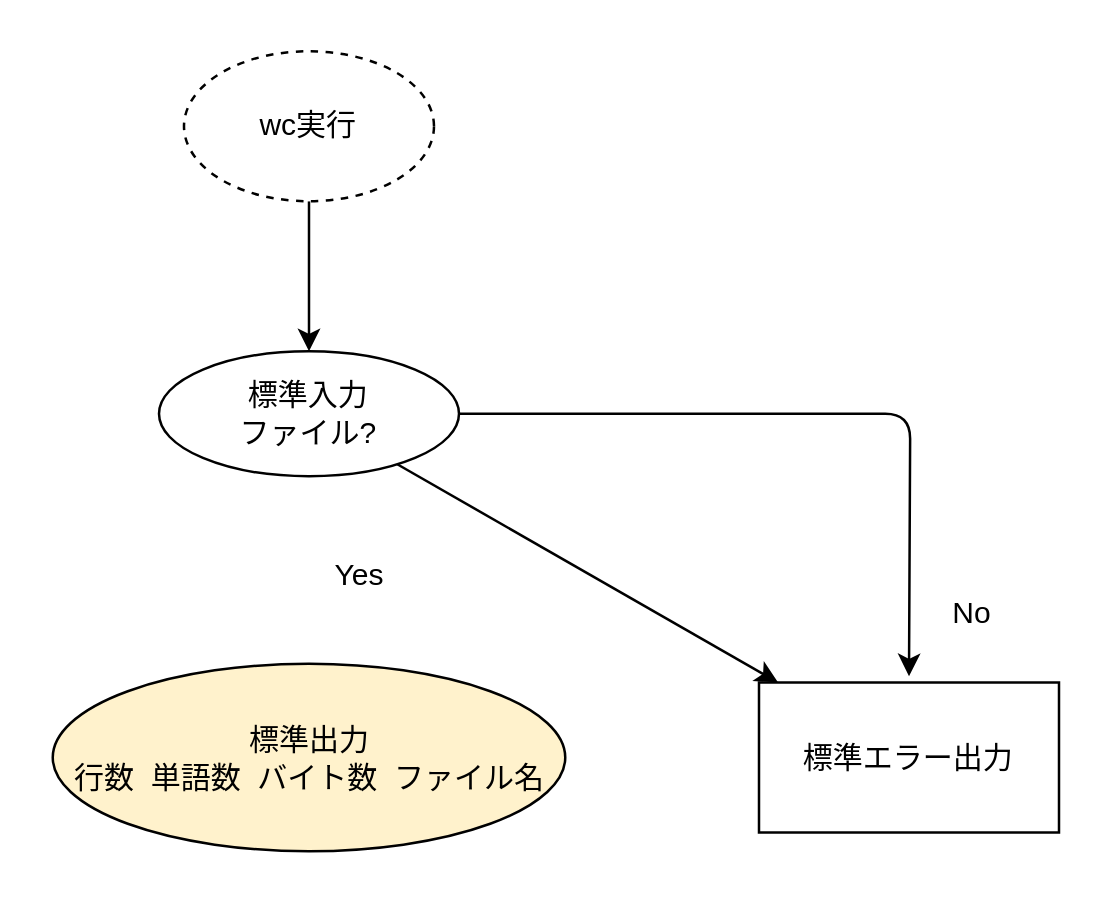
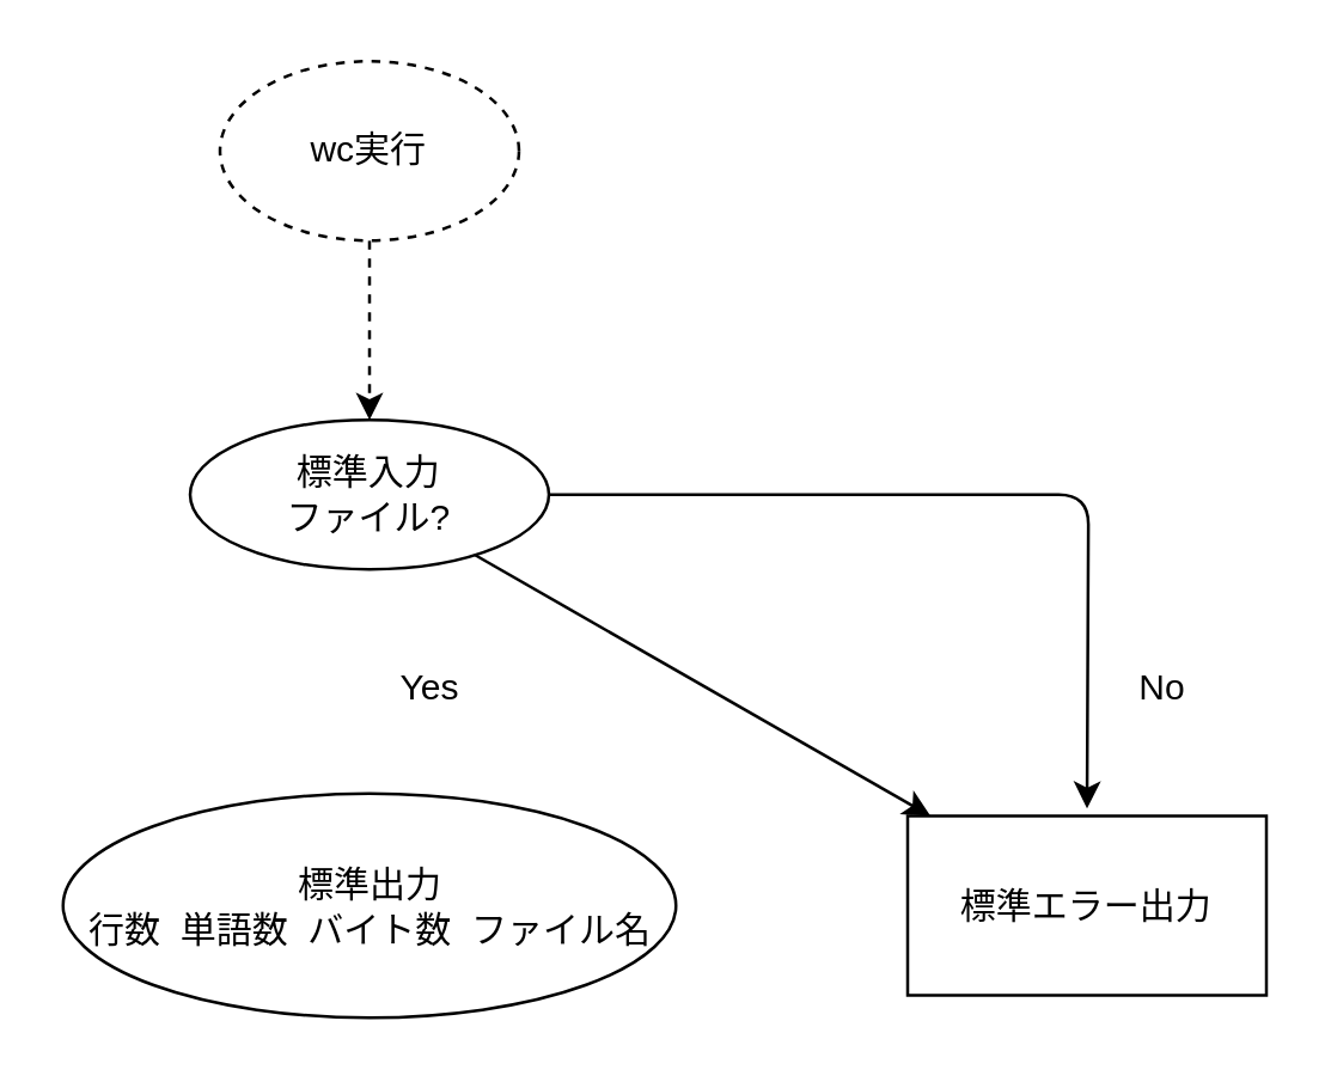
  <mxCell id="0" />
  <mxCell id="1" parent="0" />
- <mxCell id="2" value="" style="edgeStyle=none;html=1;" edge="1" parent="1" source="3" target="6"><mxGeometry relative="1" as="geometry" /></mxCell>
+ <mxCell id="2" value="" style="edgeStyle=none;html=1;dashed=1;" edge="1" parent="1" source="3" target="6"><mxGeometry relative="1" as="geometry" /></mxCell>
  <mxCell id="3" value="wc実行" style="ellipse;whiteSpace=wrap;html=1;dashed=1;" vertex="1" parent="1"><mxGeometry x="73" y="20" width="100" height="60" as="geometry" /></mxCell>
  <mxCell id="4" value="" style="edgeStyle=none;html=1;" edge="1" parent="1" source="6" target="9"><mxGeometry relative="1" as="geometry" /></mxCell>
  <mxCell id="5" value="" style="edgeStyle=orthogonalEdgeStyle;html=1;exitX=1;exitY=0.5;exitDx=0;exitDy=0;" edge="1" parent="1" source="6"><mxGeometry relative="1" as="geometry"><mxPoint x="363" y="270" as="targetPoint" /></mxGeometry></mxCell>
  <mxCell id="6" value="標準入力&lt;br&gt;ファイル?" style="ellipse;whiteSpace=wrap;html=1;" vertex="1" parent="1"><mxGeometry x="63" y="140" width="120" height="50" as="geometry" /></mxCell>
- <mxCell id="7" value="標準出力&lt;br&gt;行数&amp;nbsp; 単語数&amp;nbsp; バイト数&amp;nbsp; ファイル名" style="ellipse;whiteSpace=wrap;html=1;fillColor=#fff2cc;" vertex="1" parent="1"><mxGeometry x="20.5" y="265" width="205" height="75" as="geometry" /></mxCell>
+ <mxCell id="7" value="標準出力&lt;br&gt;行数&amp;nbsp; 単語数&amp;nbsp; バイト数&amp;nbsp; ファイル名" style="ellipse;whiteSpace=wrap;html=1;" vertex="1" parent="1"><mxGeometry x="20.5" y="265" width="205" height="75" as="geometry" /></mxCell>
  <mxCell id="8" value="Yes" style="text;html=1;align=center;verticalAlign=middle;resizable=0;points=[];autosize=1;strokeColor=none;fillColor=none;" vertex="1" parent="1"><mxGeometry x="128" y="220" width="30" height="20" as="geometry" /></mxCell>
  <mxCell id="9" value="標準エラー出力" style="whiteSpace=wrap;html=1;" vertex="1" parent="1"><mxGeometry x="303" y="272.5" width="120" height="60" as="geometry" /></mxCell>
- <mxCell id="10" value="No" style="text;html=1;align=center;verticalAlign=middle;resizable=0;points=[];autosize=1;strokeColor=none;fillColor=none;" vertex="1" parent="1"><mxGeometry x="373" y="235" width="30" height="20" as="geometry" /></mxCell>
+ <mxCell id="10" value="No" style="text;html=1;align=center;verticalAlign=middle;resizable=0;points=[];autosize=1;strokeColor=none;fillColor=none;" vertex="1" parent="1"><mxGeometry x="373" y="220" width="30" height="20" as="geometry" /></mxCell>
